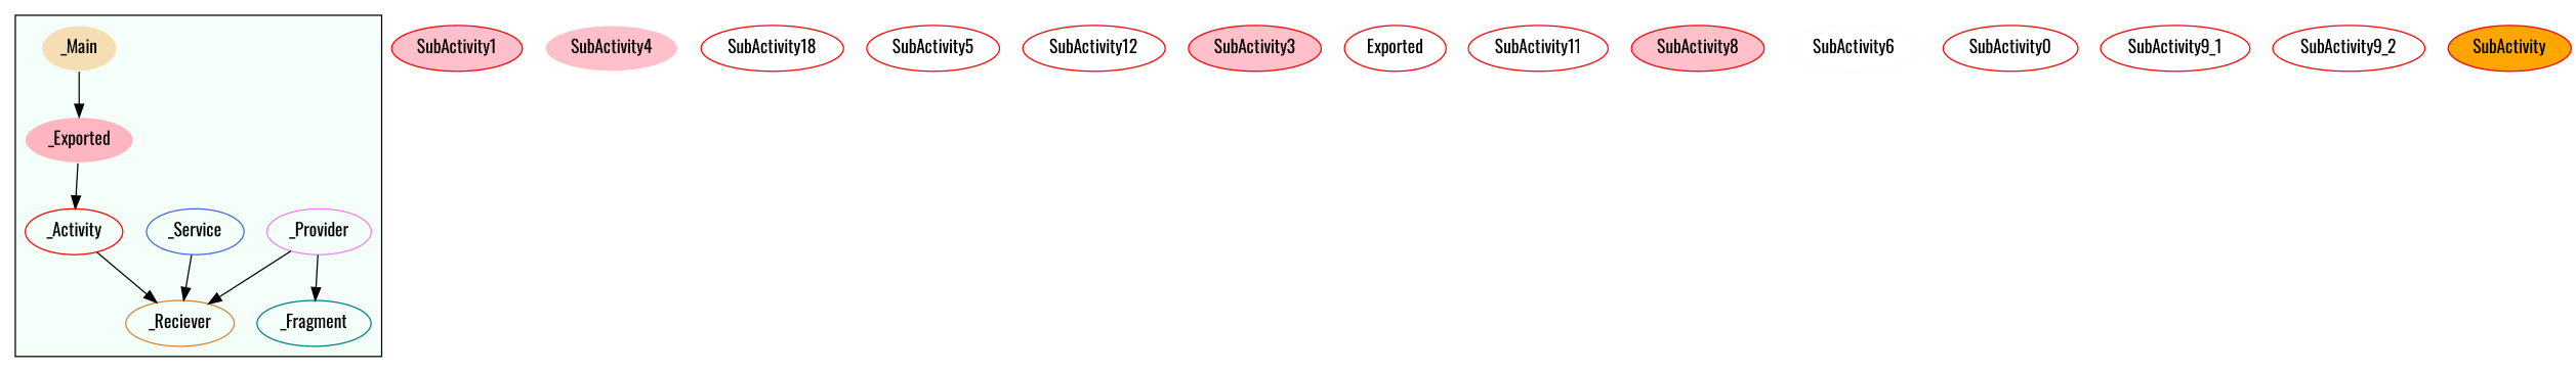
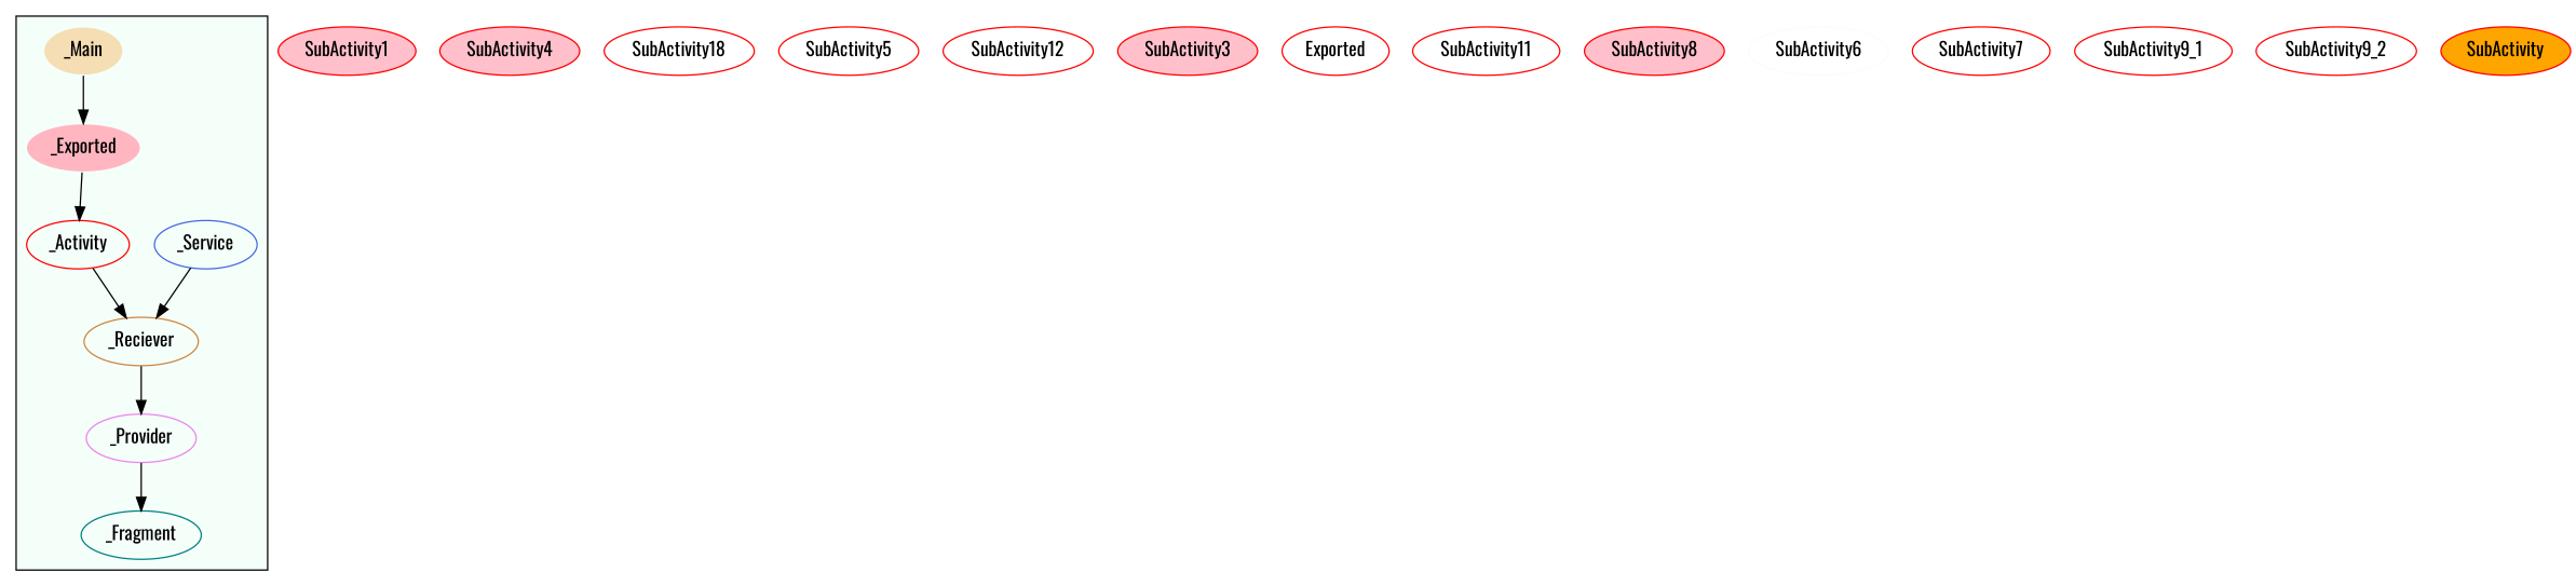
  digraph {
    fontname=Oswald
    node [color=red fontname=Oswald]
    edge [fontname=Oswald]
    _Activity
    _Service [color=royalblue]
    _Reciever [color=peru]
    _Provider [color=violet]
    _Fragment [color=teal]
    _Main [color=mintcream fillcolor=wheat style=filled]
    _Exported [color=mintcream fillcolor=lightpink style=filled]
    SubActivity1 [fillcolor=pink style=filled]
-   SubActivity4 [color=mintcream fillcolor=pink style=filled]
+   SubActivity4 [fillcolor=pink style=filled]
    n10 [label=SubActivity18]
    SubActivity5
    SubActivity12
    SubActivity3 [fillcolor=pink style=filled]
    n14 [label=Exported]
    SubActivity11
    SubActivity8 [fillcolor=pink style=filled]
    SubActivity6 [color=mintcream]
-   SubActivity7 [label=SubActivity0]
+   SubActivity7
    SubActivity9_1
    SubActivity9_2
    n21 [fillcolor=orange label=SubActivity style=filled]
    subgraph cluster_1 {
      bgcolor=mintcream
      _Activity
      _Service
      _Reciever
      _Provider
      _Fragment
      _Main
      _Exported
    }
    _Activity -> _Reciever
    _Service -> _Reciever
-   _Provider -> _Reciever
+   _Reciever -> _Provider
    _Provider -> _Fragment
    _Main -> _Exported
    _Exported -> _Activity
  }
